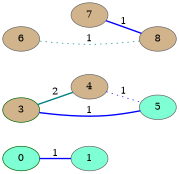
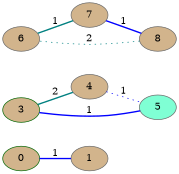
  graph {
    rankdir=LR
    node [color=gray40 fillcolor=tan style=filled]
    edge [color=blue style=bold]
-   0 [color=darkgreen fillcolor=aquamarine]
-   1 [fillcolor=aquamarine]
+   0 [color=darkgreen]
+   1
    3 [color=darkgreen]
    4
    5 [fillcolor=aquamarine]
    6
    7
    8
    0 -- 1 [label=1]
    3 -- 4 [color=teal label=2]
    4 -- 5 [label=1 style=dotted]
    5 -- 3 [label=1]
+   6 -- 7 [color=teal label=1]
    7 -- 8 [label=1]
-   8 -- 6 [color=teal label=1 style=dotted]
+   8 -- 6 [color=teal label=2 style=dotted]
  }
